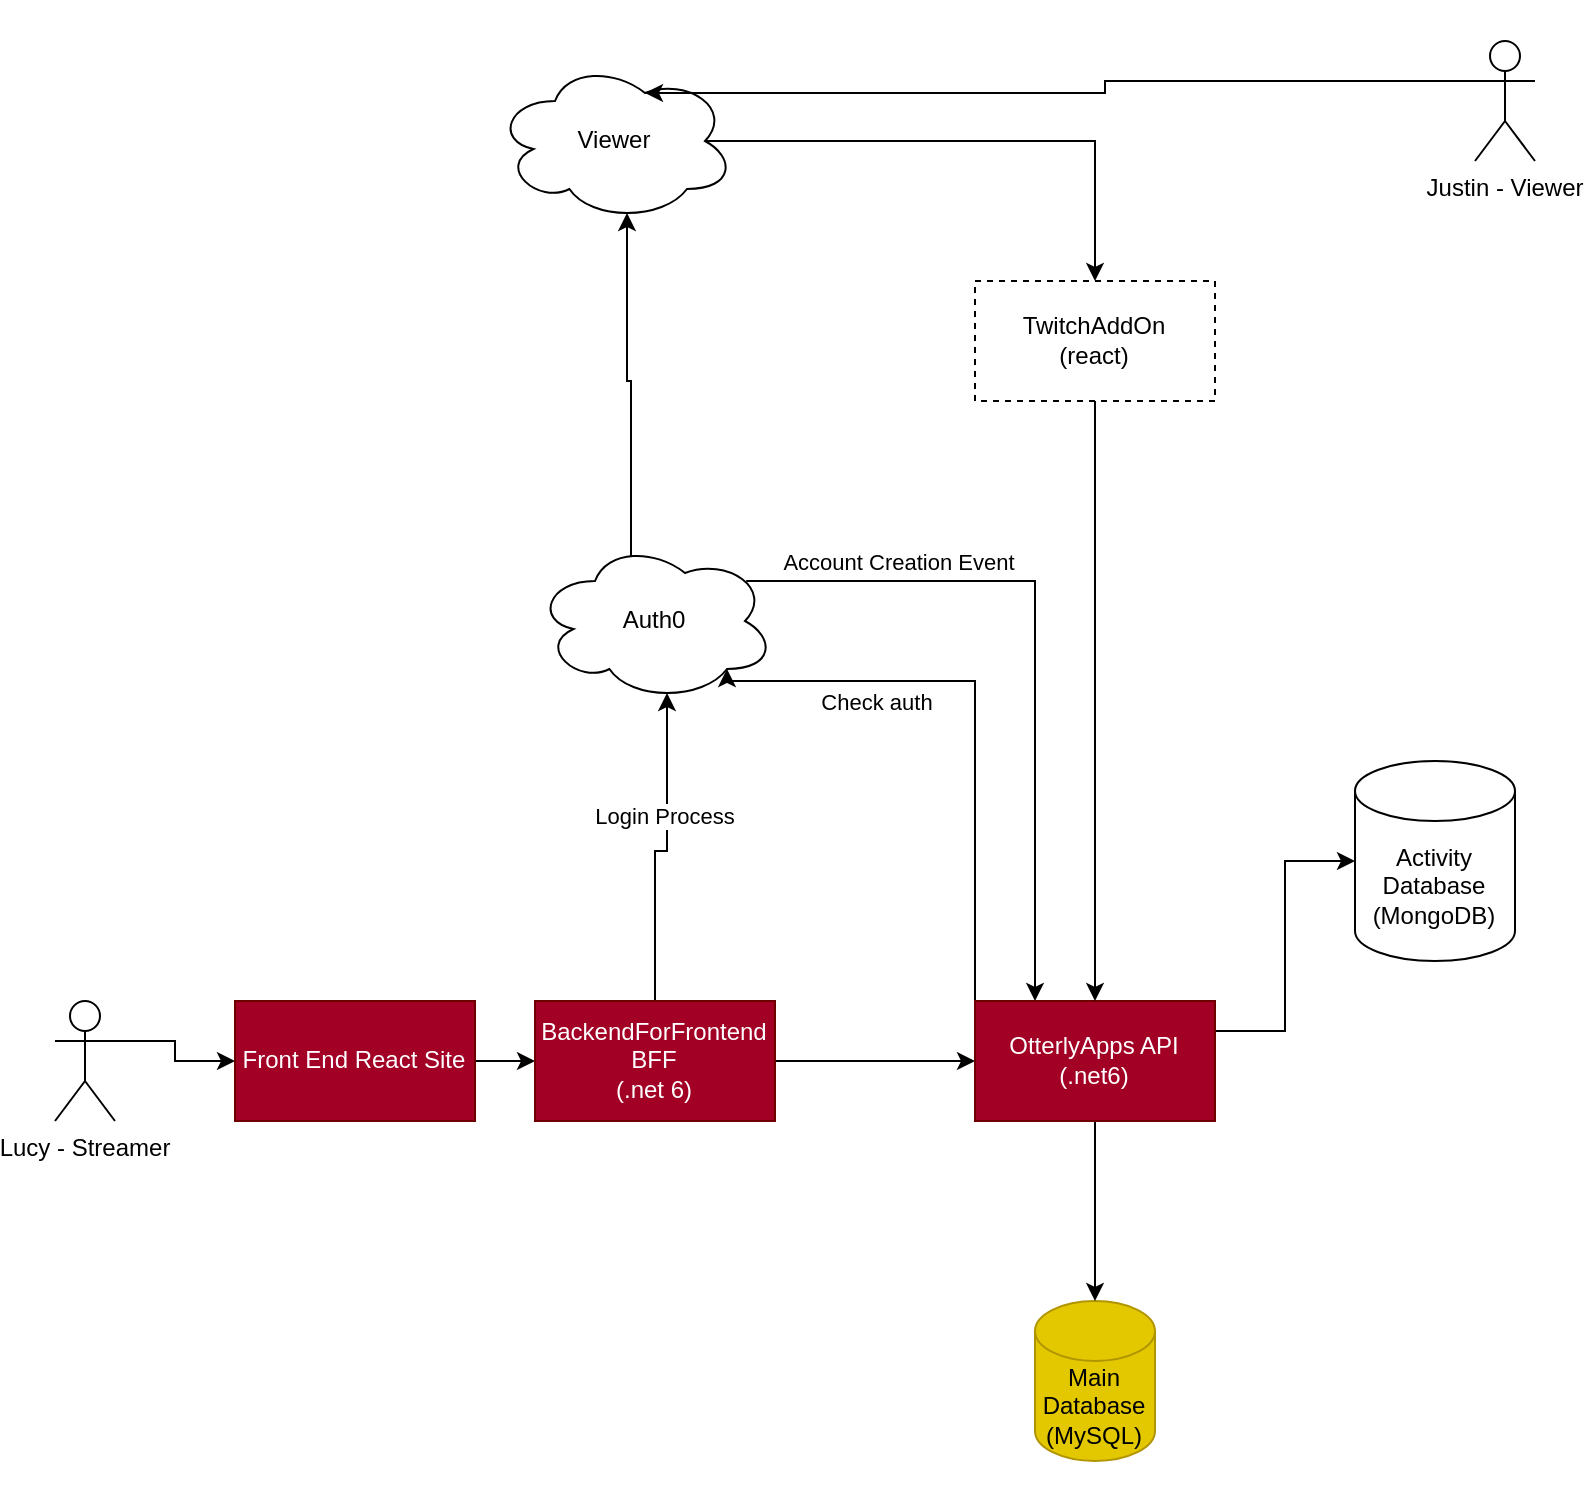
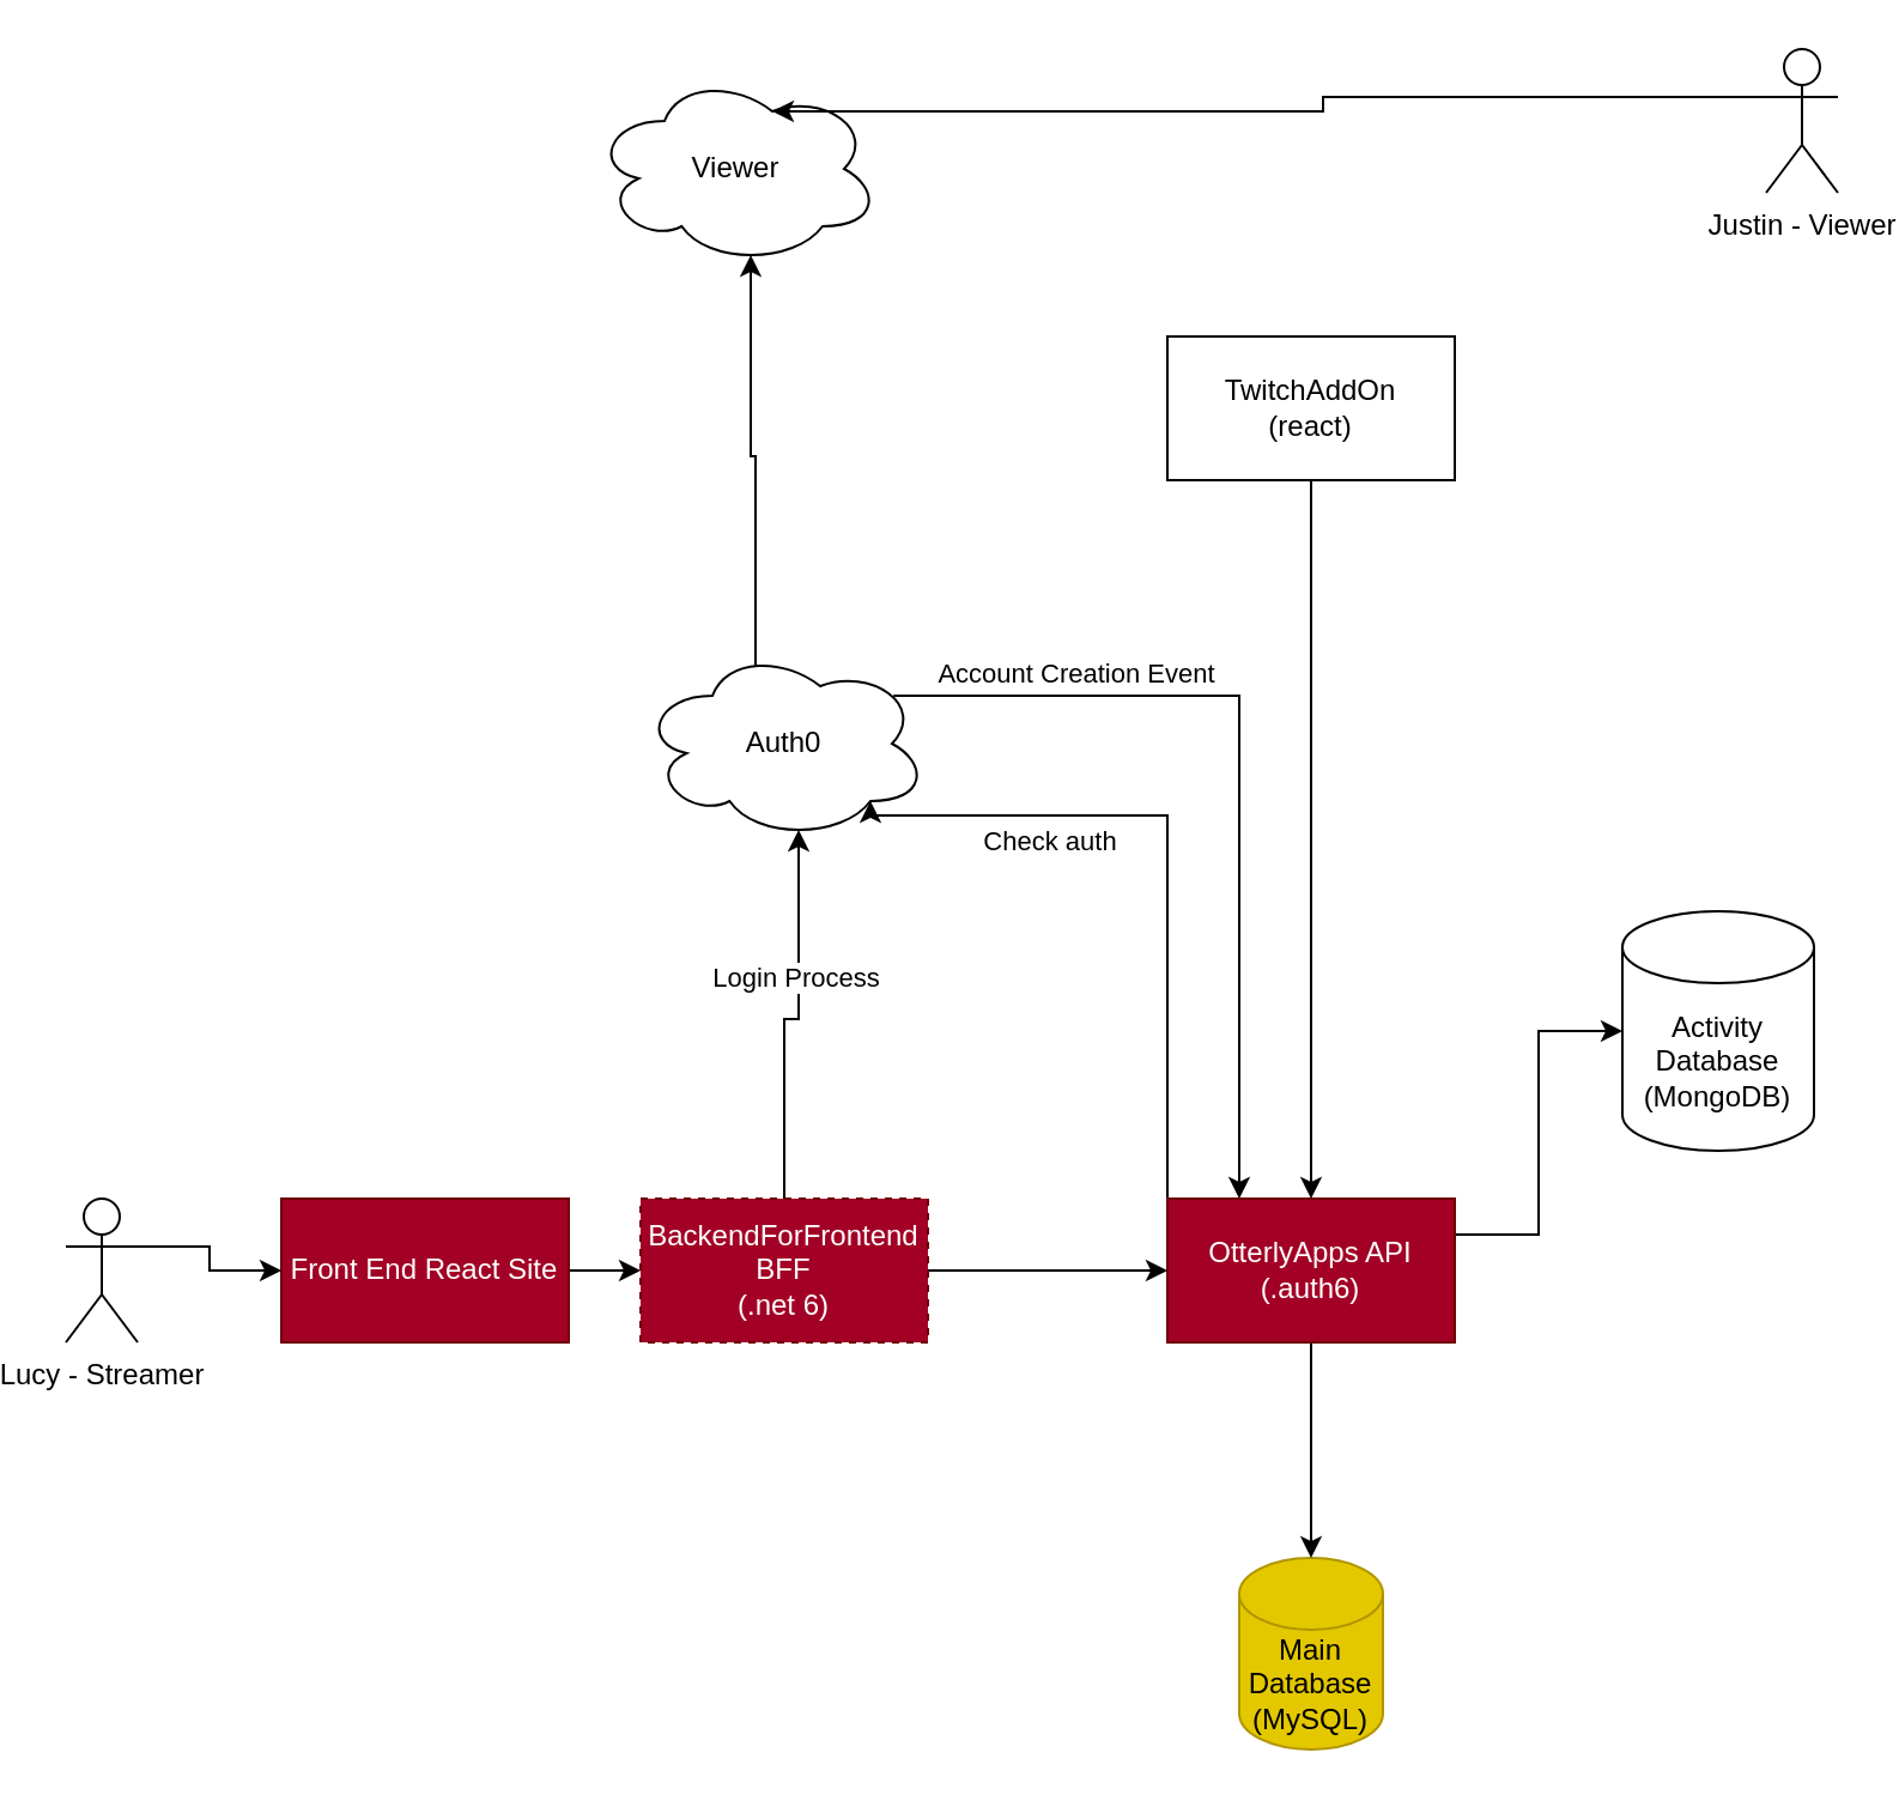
  <mxCell id="0" />
  <mxCell id="1" parent="0" />
  <mxCell id="2" style="edgeStyle=orthogonalEdgeStyle;rounded=0;orthogonalLoop=1;jettySize=auto;html=1;exitX=1;exitY=0.5;exitDx=0;exitDy=0;entryX=0;entryY=0.5;entryDx=0;entryDy=0;" edge="1" parent="1" source="3" target="21"><mxGeometry relative="1" as="geometry" /></mxCell>
  <mxCell id="3" value="Front End React Site" style="rounded=0;whiteSpace=wrap;html=1;fillColor=#a20025;fontColor=#ffffff;strokeColor=#6F0000;" vertex="1" parent="1"><mxGeometry x="110" y="500" width="120" height="60" as="geometry" /></mxCell>
  <mxCell id="4" value="Main Database&lt;br&gt;(MySQL)" style="shape=cylinder3;whiteSpace=wrap;html=1;boundedLbl=1;backgroundOutline=1;size=15;fillColor=#e3c800;fontColor=#000000;strokeColor=#B09500;" vertex="1" parent="1"><mxGeometry x="510" y="650" width="60" height="80" as="geometry" /></mxCell>
- <mxCell id="5" style="edgeStyle=orthogonalEdgeStyle;rounded=0;orthogonalLoop=1;jettySize=auto;html=1;exitX=0.875;exitY=0.5;exitDx=0;exitDy=0;exitPerimeter=0;" edge="1" parent="1" source="6" target="25"><mxGeometry relative="1" as="geometry" /></mxCell>
  <mxCell id="6" value="Viewer" style="ellipse;shape=cloud;whiteSpace=wrap;html=1;" vertex="1" parent="1"><mxGeometry x="240" y="30" width="120" height="80" as="geometry" /></mxCell>
  <mxCell id="7" style="edgeStyle=orthogonalEdgeStyle;rounded=0;orthogonalLoop=1;jettySize=auto;html=1;exitX=0.4;exitY=0.1;exitDx=0;exitDy=0;exitPerimeter=0;entryX=0.55;entryY=0.95;entryDx=0;entryDy=0;entryPerimeter=0;" edge="1" parent="1" source="10" target="6"><mxGeometry relative="1" as="geometry" /></mxCell>
  <mxCell id="8" style="edgeStyle=orthogonalEdgeStyle;rounded=0;orthogonalLoop=1;jettySize=auto;html=1;exitX=0.88;exitY=0.25;exitDx=0;exitDy=0;exitPerimeter=0;entryX=0.25;entryY=0;entryDx=0;entryDy=0;" edge="1" parent="1" source="10" target="17"><mxGeometry relative="1" as="geometry" /></mxCell>
  <mxCell id="9" value="Account Creation Event" style="edgeLabel;html=1;align=center;verticalAlign=middle;resizable=0;points=[];" vertex="1" connectable="0" parent="8"><mxGeometry x="-0.726" y="-1" relative="1" as="geometry"><mxPoint x="27" y="-11" as="offset" /></mxGeometry></mxCell>
  <mxCell id="10" value="Auth0" style="ellipse;shape=cloud;whiteSpace=wrap;html=1;" vertex="1" parent="1"><mxGeometry x="260" y="270" width="120" height="80" as="geometry" /></mxCell>
  <mxCell id="11" style="edgeStyle=orthogonalEdgeStyle;rounded=0;orthogonalLoop=1;jettySize=auto;html=1;exitX=0;exitY=0.333;exitDx=0;exitDy=0;exitPerimeter=0;entryX=0.625;entryY=0.2;entryDx=0;entryDy=0;entryPerimeter=0;" edge="1" parent="1" source="12" target="6"><mxGeometry relative="1" as="geometry" /></mxCell>
  <mxCell id="12" value="Justin - Viewer" style="shape=umlActor;verticalLabelPosition=bottom;verticalAlign=top;html=1;outlineConnect=0;" vertex="1" parent="1"><mxGeometry x="730" y="20" width="30" height="60" as="geometry" /></mxCell>
  <mxCell id="13" style="edgeStyle=orthogonalEdgeStyle;rounded=0;orthogonalLoop=1;jettySize=auto;html=1;exitX=0.5;exitY=1;exitDx=0;exitDy=0;entryX=0.5;entryY=0;entryDx=0;entryDy=0;entryPerimeter=0;" edge="1" parent="1" source="17" target="4"><mxGeometry relative="1" as="geometry" /></mxCell>
  <mxCell id="14" style="edgeStyle=orthogonalEdgeStyle;rounded=0;orthogonalLoop=1;jettySize=auto;html=1;exitX=0.25;exitY=0;exitDx=0;exitDy=0;entryX=0.8;entryY=0.8;entryDx=0;entryDy=0;entryPerimeter=0;" edge="1" parent="1" source="17" target="10"><mxGeometry relative="1" as="geometry"><Array as="points"><mxPoint x="480" y="500" /><mxPoint x="480" y="340" /><mxPoint x="356" y="340" /></Array></mxGeometry></mxCell>
  <mxCell id="15" value="Check auth&lt;br&gt;" style="edgeLabel;html=1;align=center;verticalAlign=middle;resizable=0;points=[];" vertex="1" connectable="0" parent="14"><mxGeometry x="0.28" y="3" relative="1" as="geometry"><mxPoint x="-35" y="7" as="offset" /></mxGeometry></mxCell>
  <mxCell id="16" style="edgeStyle=orthogonalEdgeStyle;rounded=0;orthogonalLoop=1;jettySize=auto;html=1;exitX=1;exitY=0.25;exitDx=0;exitDy=0;entryX=0;entryY=0.5;entryDx=0;entryDy=0;entryPerimeter=0;" edge="1" parent="1" source="17" target="26"><mxGeometry relative="1" as="geometry" /></mxCell>
- <mxCell id="17" value="OtterlyApps API&lt;br&gt;(.net6)" style="rounded=0;whiteSpace=wrap;html=1;fillColor=#a20025;fontColor=#ffffff;strokeColor=#6F0000;" vertex="1" parent="1"><mxGeometry x="480" y="500" width="120" height="60" as="geometry" /></mxCell>
+ <mxCell id="17" value="OtterlyApps API&lt;br&gt;(.auth6)" style="rounded=0;whiteSpace=wrap;html=1;fillColor=#a20025;fontColor=#ffffff;strokeColor=#6F0000;" vertex="1" parent="1"><mxGeometry x="480" y="500" width="120" height="60" as="geometry" /></mxCell>
  <mxCell id="18" style="edgeStyle=orthogonalEdgeStyle;rounded=0;orthogonalLoop=1;jettySize=auto;html=1;exitX=0.5;exitY=0;exitDx=0;exitDy=0;entryX=0.55;entryY=0.95;entryDx=0;entryDy=0;entryPerimeter=0;" edge="1" parent="1" source="21" target="10"><mxGeometry relative="1" as="geometry" /></mxCell>
  <mxCell id="19" value="Login Process" style="edgeLabel;html=1;align=center;verticalAlign=middle;resizable=0;points=[];" vertex="1" connectable="0" parent="18"><mxGeometry x="0.237" y="2" relative="1" as="geometry"><mxPoint as="offset" /></mxGeometry></mxCell>
  <mxCell id="20" style="edgeStyle=orthogonalEdgeStyle;rounded=0;orthogonalLoop=1;jettySize=auto;html=1;exitX=1;exitY=0.5;exitDx=0;exitDy=0;entryX=0;entryY=0.5;entryDx=0;entryDy=0;" edge="1" parent="1" source="21" target="17"><mxGeometry relative="1" as="geometry" /></mxCell>
- <mxCell id="21" value="BackendForFrontend&lt;br&gt;BFF&lt;br&gt;(.net 6)" style="rounded=0;whiteSpace=wrap;html=1;fillColor=#a20025;fontColor=#ffffff;strokeColor=#6F0000;" vertex="1" parent="1"><mxGeometry x="260" y="500" width="120" height="60" as="geometry" /></mxCell>
+ <mxCell id="21" value="BackendForFrontend&lt;br&gt;BFF&lt;br&gt;(.net 6)" style="rounded=0;whiteSpace=wrap;html=1;fillColor=#a20025;fontColor=#ffffff;strokeColor=#6F0000;dashed=1;" vertex="1" parent="1"><mxGeometry x="260" y="500" width="120" height="60" as="geometry" /></mxCell>
  <mxCell id="22" style="edgeStyle=orthogonalEdgeStyle;rounded=0;orthogonalLoop=1;jettySize=auto;html=1;exitX=1;exitY=0.333;exitDx=0;exitDy=0;exitPerimeter=0;" edge="1" parent="1" source="23" target="3"><mxGeometry relative="1" as="geometry" /></mxCell>
  <mxCell id="23" value="Lucy - Streamer" style="shape=umlActor;verticalLabelPosition=bottom;verticalAlign=top;html=1;outlineConnect=0;" vertex="1" parent="1"><mxGeometry x="20" y="500" width="30" height="60" as="geometry" /></mxCell>
  <mxCell id="24" style="edgeStyle=orthogonalEdgeStyle;rounded=0;orthogonalLoop=1;jettySize=auto;html=1;exitX=0.5;exitY=1;exitDx=0;exitDy=0;" edge="1" parent="1" source="25" target="17"><mxGeometry relative="1" as="geometry" /></mxCell>
- <mxCell id="25" value="TwitchAddOn&lt;br&gt;(react)" style="rounded=0;whiteSpace=wrap;html=1;dashed=1;" vertex="1" parent="1"><mxGeometry x="480" y="140" width="120" height="60" as="geometry" /></mxCell>
+ <mxCell id="25" value="TwitchAddOn&lt;br&gt;(react)" style="rounded=0;whiteSpace=wrap;html=1;" vertex="1" parent="1"><mxGeometry x="480" y="140" width="120" height="60" as="geometry" /></mxCell>
  <mxCell id="26" value="Activity&lt;br&gt;Database&lt;br&gt;(MongoDB)" style="shape=cylinder3;whiteSpace=wrap;html=1;boundedLbl=1;backgroundOutline=1;size=15;" vertex="1" parent="1"><mxGeometry x="670" y="380" width="80" height="100" as="geometry" /></mxCell>
